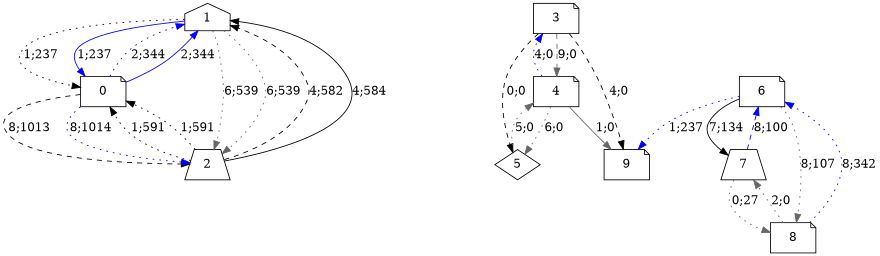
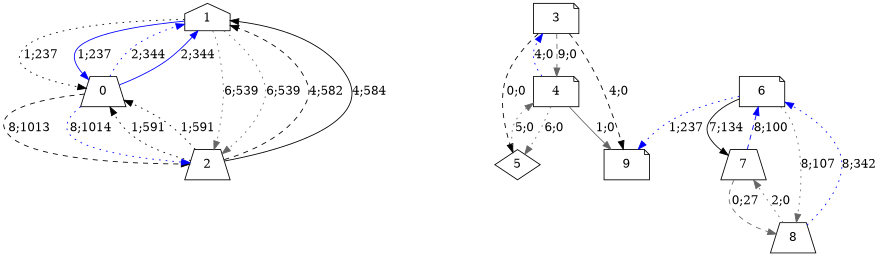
  digraph {
    node [shape=trapezium]
    edge [color=black style=dotted]
    1 [shape=house]
-   0 [shape=note]
+   0
    2
    3 [shape=note]
    9 [shape=note]
    4 [shape=note]
    5 [shape=diamond]
    6 [shape=note]
    7
-   8 [shape=note]
+   8
    1 -> 0 [label="1;237"]
    1 -> 0 [color=blue label="1;237" style=solid]
    1 -> 2 [color=gray40 label="6;539"]
    1 -> 2 [color=gray40 label="6;539"]
    0 -> 1 [color=blue label="2;344"]
    0 -> 1 [color=blue label="2;344" style=solid]
    0 -> 2 [label="8;1013" style=dashed]
    0 -> 2 [color=blue label="8;1014"]
    2 -> 1 [label="4;582" style=dashed]
    2 -> 1 [label="4;584" style=solid]
    2 -> 0 [label="1;591"]
    2 -> 0 [label="1;591"]
    3 -> 9 [label="4;0" style=dashed]
    3 -> 4 [color=gray40 label="9;0" style=dashed]
    3 -> 5 [label="0;0" style=dashed]
    4 -> 3 [color=blue label="4;0"]
    4 -> 9 [color=gray40 label="1;0" style=solid]
    4 -> 5 [color=gray40 label="6;0"]
    5 -> 4 [color=gray40 label="5;0"]
    6 -> 9 [color=blue label="1;237"]
    6 -> 7 [label="7;134" style=solid]
    6 -> 8 [color=gray40 label="8;107"]
    7 -> 6 [color=blue label="8;100" style=dashed]
-   7 -> 8 [color=gray40 label="0;27"]
+   7 -> 8 [color=gray40 label="0;27" style=dashed]
    8 -> 6 [color=blue label="8;342"]
    8 -> 7 [color=gray40 label="2;0"]
  }
